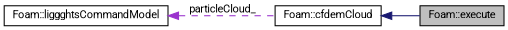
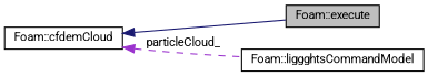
  digraph {
    fontname=Roboto
    rankdir=LR
    node [color=black fillcolor=white fontname=Roboto fontsize=10 shape=record style=filled]
    edge [dir=back fontname=Roboto fontsize=10 labelfontname=FreeSans labelfontsize=10]
    n1 [fillcolor=grey75 fontcolor=black height=0.2 label="Foam::execute" width=0.4]
    n2 [height=0.2 label="Foam::liggghtsCommandModel" width=0.4]
    n3 [height=0.2 label="Foam::cfdemCloud" width=0.4]
    n3 -> n1 [color=midnightblue style=solid]
-   n2 -> n3 [color=darkorchid3 label=" particleCloud_" style=dashed]
+   n3 -> n2 [color=darkorchid3 label=" particleCloud_" style=dashed]
  }
